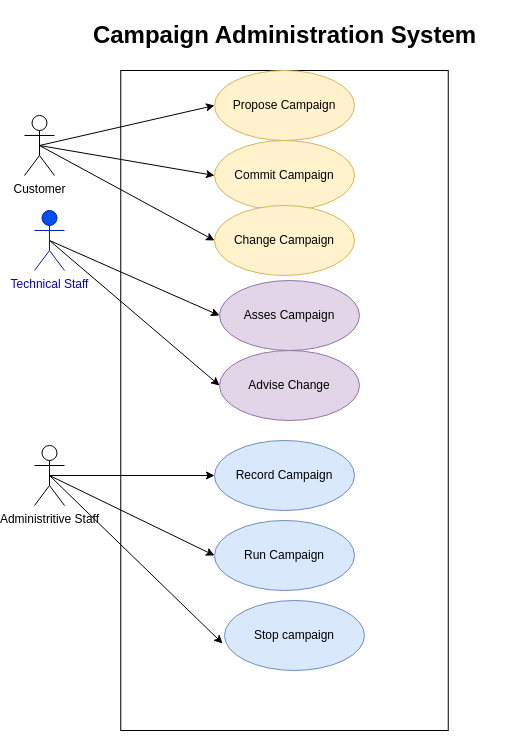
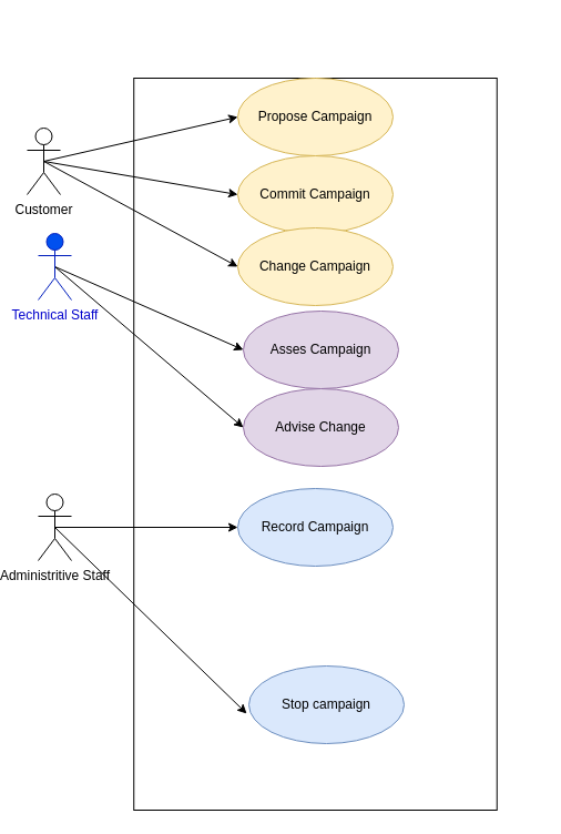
  <mxCell id="0" />
  <mxCell id="1" parent="0" />
  <mxCell id="2" value="" style="rounded=0;whiteSpace=wrap;html=1;fontSize=24;" parent="1" vertex="1"><mxGeometry x="116.25" y="70" width="327.5" height="660" as="geometry" /></mxCell>
  <mxCell id="3" value="Propose Campaign" style="ellipse;whiteSpace=wrap;html=1;fillColor=#fff2cc;strokeColor=#d6b656;" parent="1" vertex="1"><mxGeometry x="210" y="70" width="140" height="70" as="geometry" /></mxCell>
  <mxCell id="4" style="rounded=0;orthogonalLoop=1;jettySize=auto;html=1;exitX=0.5;exitY=0.5;exitDx=0;exitDy=0;exitPerimeter=0;entryX=0;entryY=0.5;entryDx=0;entryDy=0;" parent="1" source="7" target="3" edge="1"><mxGeometry relative="1" as="geometry" /></mxCell>
  <mxCell id="5" style="rounded=0;orthogonalLoop=1;jettySize=auto;html=1;exitX=0.5;exitY=0.5;exitDx=0;exitDy=0;exitPerimeter=0;entryX=0;entryY=0.5;entryDx=0;entryDy=0;" edge="1" parent="1" source="7" target="18"><mxGeometry relative="1" as="geometry" /></mxCell>
  <mxCell id="6" style="rounded=0;orthogonalLoop=1;jettySize=auto;html=1;exitX=0.5;exitY=0.5;exitDx=0;exitDy=0;exitPerimeter=0;entryX=0;entryY=0.5;entryDx=0;entryDy=0;" edge="1" parent="1" source="7" target="19"><mxGeometry relative="1" as="geometry" /></mxCell>
  <mxCell id="7" value="Customer" style="shape=umlActor;verticalLabelPosition=bottom;verticalAlign=top;html=1;" parent="1" vertex="1"><mxGeometry x="20" y="115" width="30" height="60" as="geometry" /></mxCell>
  <mxCell id="8" value="Asses Campaign" style="ellipse;whiteSpace=wrap;html=1;fillColor=#e1d5e7;strokeColor=#9673a6;" parent="1" vertex="1"><mxGeometry x="215" y="280" width="140" height="70" as="geometry" /></mxCell>
  <mxCell id="9" style="rounded=0;orthogonalLoop=1;jettySize=auto;html=1;exitX=0.5;exitY=0.5;exitDx=0;exitDy=0;exitPerimeter=0;entryX=0;entryY=0.5;entryDx=0;entryDy=0;" parent="1" source="11" target="8" edge="1"><mxGeometry relative="1" as="geometry" /></mxCell>
  <mxCell id="10" style="rounded=0;orthogonalLoop=1;jettySize=auto;html=1;exitX=0.5;exitY=0.5;exitDx=0;exitDy=0;exitPerimeter=0;entryX=0;entryY=0.5;entryDx=0;entryDy=0;" edge="1" parent="1" source="11" target="20"><mxGeometry relative="1" as="geometry" /></mxCell>
  <mxCell id="11" value="Technical Staff" style="shape=umlActor;verticalLabelPosition=bottom;verticalAlign=top;html=1;fillColor=#0050ef;strokeColor=#001DBC;fontColor=#0000CC;" parent="1" vertex="1"><mxGeometry x="30" y="210" width="30" height="60" as="geometry" /></mxCell>
  <mxCell id="12" value="Record Campaign" style="ellipse;whiteSpace=wrap;html=1;fillColor=#dae8fc;strokeColor=#6c8ebf;" parent="1" vertex="1"><mxGeometry x="210" y="440" width="140" height="70" as="geometry" /></mxCell>
  <mxCell id="13" style="edgeStyle=orthogonalEdgeStyle;rounded=0;orthogonalLoop=1;jettySize=auto;html=1;exitX=0.5;exitY=0.5;exitDx=0;exitDy=0;exitPerimeter=0;entryX=0;entryY=0.5;entryDx=0;entryDy=0;" parent="1" source="16" target="12" edge="1"><mxGeometry relative="1" as="geometry" /></mxCell>
- <mxCell id="14" style="rounded=0;orthogonalLoop=1;jettySize=auto;html=1;exitX=0.5;exitY=0.5;exitDx=0;exitDy=0;exitPerimeter=0;entryX=0;entryY=0.5;entryDx=0;entryDy=0;" edge="1" parent="1" source="16" target="21"><mxGeometry relative="1" as="geometry" /></mxCell>
  <mxCell id="15" style="rounded=0;orthogonalLoop=1;jettySize=auto;html=1;exitX=0.5;exitY=0.5;exitDx=0;exitDy=0;exitPerimeter=0;entryX=-0.014;entryY=0.614;entryDx=0;entryDy=0;entryPerimeter=0;" edge="1" parent="1" source="16" target="22"><mxGeometry relative="1" as="geometry" /></mxCell>
  <mxCell id="16" value="Administritive Staff" style="shape=umlActor;verticalLabelPosition=bottom;verticalAlign=top;html=1;" parent="1" vertex="1"><mxGeometry x="30" y="445" width="30" height="60" as="geometry" /></mxCell>
- <mxCell id="17" value="Campaign Administration System" style="text;html=1;align=center;verticalAlign=middle;resizable=0;points=[];autosize=1;strokeColor=none;fontSize=24;fontStyle=1" parent="1" vertex="1"><mxGeometry x="80" y="20" width="400" height="30" as="geometry" /></mxCell>
  <mxCell id="18" value="Commit Campaign" style="ellipse;whiteSpace=wrap;html=1;fillColor=#fff2cc;strokeColor=#d6b656;" vertex="1" parent="1"><mxGeometry x="210" y="140" width="140" height="70" as="geometry" /></mxCell>
  <mxCell id="19" value="Change Campaign" style="ellipse;whiteSpace=wrap;html=1;fillColor=#fff2cc;strokeColor=#d6b656;" vertex="1" parent="1"><mxGeometry x="210" y="205" width="140" height="70" as="geometry" /></mxCell>
  <mxCell id="20" value="Advise Change" style="ellipse;whiteSpace=wrap;html=1;fillColor=#e1d5e7;strokeColor=#9673a6;" vertex="1" parent="1"><mxGeometry x="215" y="350" width="140" height="70" as="geometry" /></mxCell>
- <mxCell id="21" value="Run Campaign" style="ellipse;whiteSpace=wrap;html=1;fillColor=#dae8fc;strokeColor=#6c8ebf;" vertex="1" parent="1"><mxGeometry x="210" y="520" width="140" height="70" as="geometry" /></mxCell>
  <mxCell id="22" value="Stop campaign" style="ellipse;whiteSpace=wrap;html=1;fillColor=#dae8fc;strokeColor=#6c8ebf;" vertex="1" parent="1"><mxGeometry x="220" y="600" width="140" height="70" as="geometry" /></mxCell>
